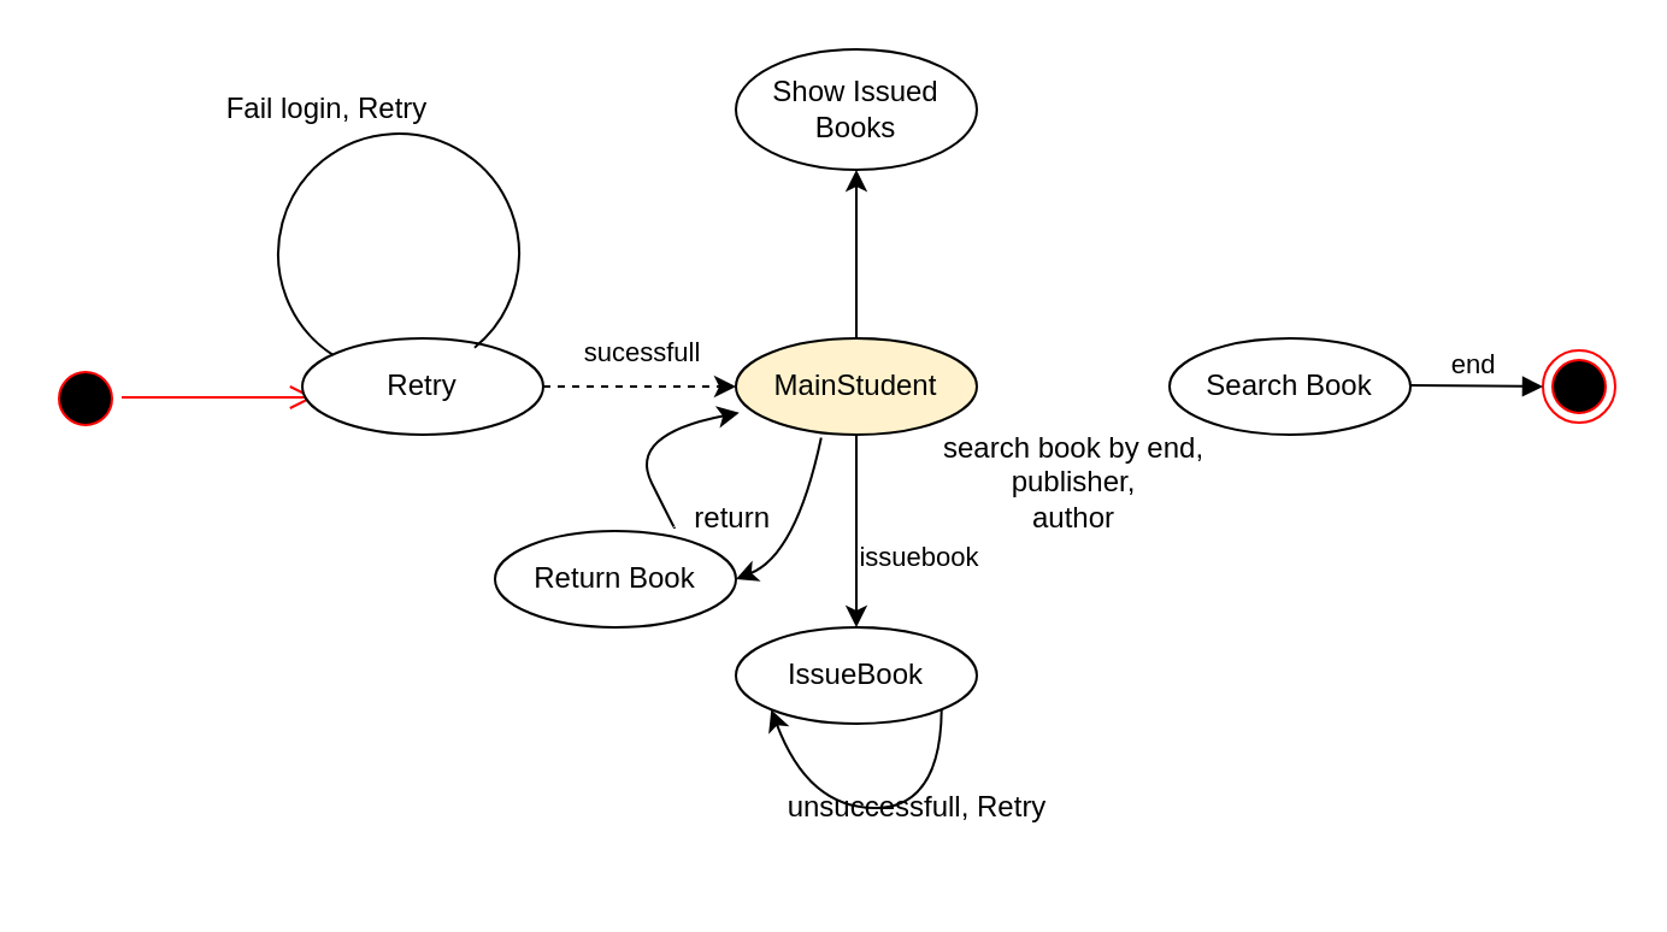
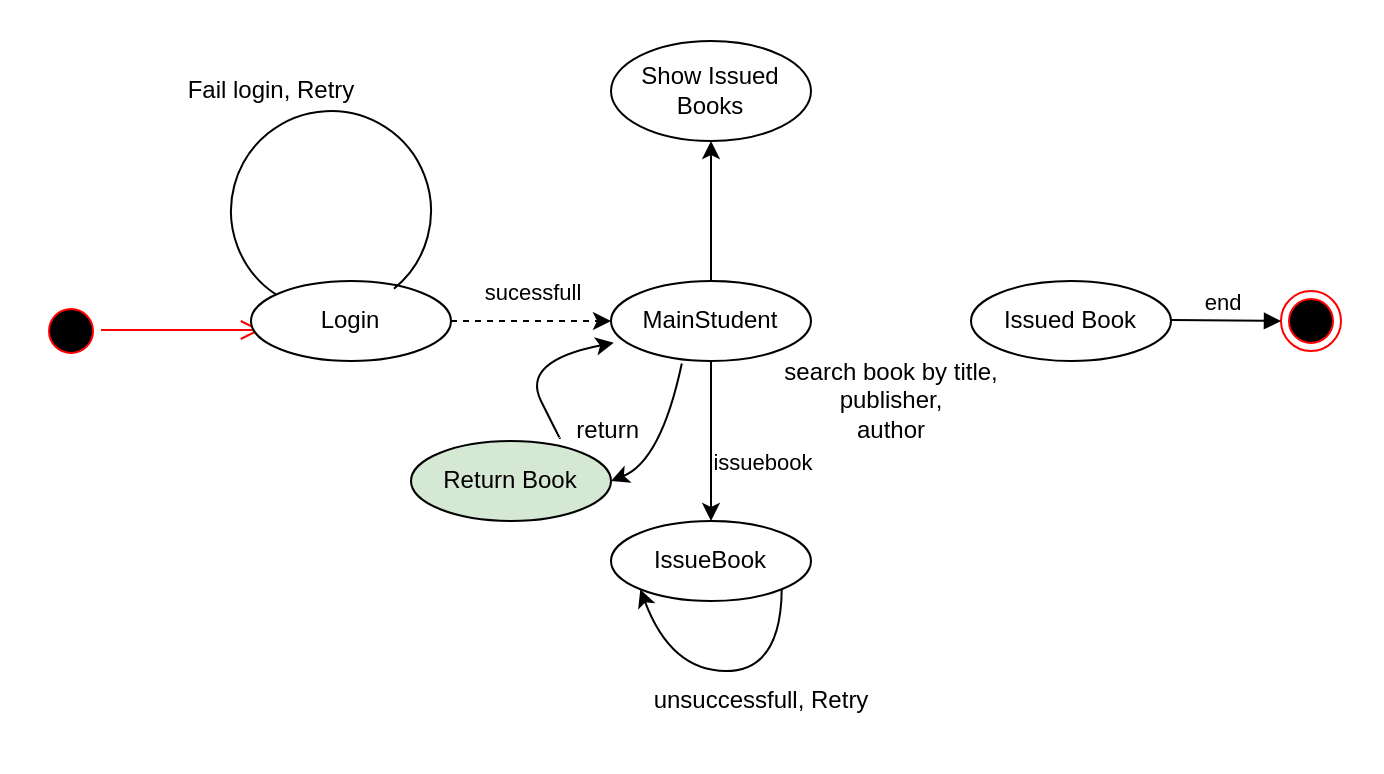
  <mxCell id="0" />
  <mxCell id="1" parent="0" />
  <mxCell id="2" value="" style="ellipse;html=1;shape=startState;fillColor=#000000;strokeColor=#ff0000;" vertex="1" parent="1"><mxGeometry x="20" y="150" width="30" height="30" as="geometry" /></mxCell>
  <mxCell id="3" value="" style="edgeStyle=orthogonalEdgeStyle;html=1;verticalAlign=bottom;endArrow=open;endSize=8;strokeColor=#ff0000;rounded=0;" edge="1" parent="1"><mxGeometry relative="1" as="geometry"><mxPoint x="130" y="164.5" as="targetPoint" /><mxPoint x="50" y="164.5" as="sourcePoint" /></mxGeometry></mxCell>
  <mxCell id="4" value="" style="edgeStyle=orthogonalEdgeStyle;rounded=0;orthogonalLoop=1;jettySize=auto;html=1;dashed=1;" edge="1" parent="1" source="6" target="10"><mxGeometry relative="1" as="geometry" /></mxCell>
  <mxCell id="5" value="sucessfull" style="edgeLabel;html=1;align=center;verticalAlign=middle;resizable=0;points=[];" vertex="1" connectable="0" parent="4"><mxGeometry x="-0.277" y="7" relative="1" as="geometry"><mxPoint x="11" y="-8" as="offset" /></mxGeometry></mxCell>
- <mxCell id="6" value="Retry" style="ellipse;whiteSpace=wrap;html=1;align=center;" vertex="1" parent="1"><mxGeometry x="125" y="140" width="100" height="40" as="geometry" /></mxCell>
+ <mxCell id="6" value="Login" style="ellipse;whiteSpace=wrap;html=1;align=center;" vertex="1" parent="1"><mxGeometry x="125" y="140" width="100" height="40" as="geometry" /></mxCell>
  <mxCell id="7" value="" style="edgeStyle=orthogonalEdgeStyle;rounded=0;orthogonalLoop=1;jettySize=auto;html=1;" edge="1" parent="1" source="10" target="13"><mxGeometry relative="1" as="geometry" /></mxCell>
  <mxCell id="8" value="issuebook" style="edgeLabel;html=1;align=center;verticalAlign=middle;resizable=0;points=[];" vertex="1" connectable="0" parent="7"><mxGeometry x="-0.264" y="-8" relative="1" as="geometry"><mxPoint x="33" y="21" as="offset" /></mxGeometry></mxCell>
  <mxCell id="9" value="" style="edgeStyle=orthogonalEdgeStyle;rounded=0;orthogonalLoop=1;jettySize=auto;html=1;" edge="1" parent="1" source="10" target="14"><mxGeometry relative="1" as="geometry" /></mxCell>
- <mxCell id="10" value="MainStudent" style="ellipse;whiteSpace=wrap;html=1;align=center;fillColor=#fff2cc;" vertex="1" parent="1"><mxGeometry x="305" y="140" width="100" height="40" as="geometry" /></mxCell>
+ <mxCell id="10" value="MainStudent" style="ellipse;whiteSpace=wrap;html=1;align=center;" vertex="1" parent="1"><mxGeometry x="305" y="140" width="100" height="40" as="geometry" /></mxCell>
  <mxCell id="11" value="" style="verticalLabelPosition=bottom;verticalAlign=top;html=1;shape=mxgraph.basic.arc;startAngle=0.3;endAngle=0.1;rotation=105;" vertex="1" parent="1"><mxGeometry x="115" y="55" width="100" height="100" as="geometry" /></mxCell>
  <mxCell id="12" value="Fail login, Retry" style="text;html=1;align=center;verticalAlign=middle;resizable=0;points=[];autosize=1;strokeColor=none;fillColor=none;" vertex="1" parent="1"><mxGeometry x="80" y="30" width="110" height="30" as="geometry" /></mxCell>
  <mxCell id="13" value="IssueBook" style="ellipse;whiteSpace=wrap;html=1;align=center;" vertex="1" parent="1"><mxGeometry x="305" y="260" width="100" height="40" as="geometry" /></mxCell>
  <mxCell id="14" value="Show Issued Books" style="ellipse;whiteSpace=wrap;html=1;align=center;" vertex="1" parent="1"><mxGeometry x="305" y="20" width="100" height="50" as="geometry" /></mxCell>
  <mxCell id="15" value="" style="curved=1;endArrow=classic;html=1;rounded=0;exitX=1;exitY=1;exitDx=0;exitDy=0;entryX=0;entryY=1;entryDx=0;entryDy=0;" edge="1" parent="1" source="13" target="13"><mxGeometry width="50" height="50" relative="1" as="geometry"><mxPoint x="425" y="376" as="sourcePoint" /><mxPoint x="355" y="376" as="targetPoint" /><Array as="points"><mxPoint x="390" y="335" /><mxPoint x="335" y="335" /></Array></mxGeometry></mxCell>
- <mxCell id="16" value="unsuccessfull, Retry&lt;br&gt;" style="text;html=1;align=center;verticalAlign=middle;resizable=0;points=[];autosize=1;strokeColor=none;fillColor=none;" vertex="1" parent="1"><mxGeometry x="315" y="320" width="130" height="30" as="geometry" /></mxCell>
- <mxCell id="17" value="Search Book" style="ellipse;whiteSpace=wrap;html=1;align=center;" vertex="1" parent="1"><mxGeometry x="485" y="140" width="100" height="40" as="geometry" /></mxCell>
- <mxCell id="18" value="search book by end,&lt;br&gt;publisher,&lt;br&gt;author" style="text;html=1;align=center;verticalAlign=middle;resizable=0;points=[];autosize=1;strokeColor=none;fillColor=none;" vertex="1" parent="1"><mxGeometry x="380" y="170" width="130" height="60" as="geometry" /></mxCell>
+ <mxCell id="16" value="unsuccessfull, Retry&lt;br&gt;" style="text;html=1;align=center;verticalAlign=middle;resizable=0;points=[];autosize=1;strokeColor=none;fillColor=none;" vertex="1" parent="1"><mxGeometry x="315" y="335" width="130" height="30" as="geometry" /></mxCell>
+ <mxCell id="17" value="Issued Book" style="ellipse;whiteSpace=wrap;html=1;align=center;" vertex="1" parent="1"><mxGeometry x="485" y="140" width="100" height="40" as="geometry" /></mxCell>
+ <mxCell id="18" value="search book by title,&lt;br&gt;publisher,&lt;br&gt;author" style="text;html=1;align=center;verticalAlign=middle;resizable=0;points=[];autosize=1;strokeColor=none;fillColor=none;" vertex="1" parent="1"><mxGeometry x="380" y="170" width="130" height="60" as="geometry" /></mxCell>
  <mxCell id="19" value="" style="ellipse;html=1;shape=endState;fillColor=#000000;strokeColor=#ff0000;" vertex="1" parent="1"><mxGeometry x="640" y="145" width="30" height="30" as="geometry" /></mxCell>
  <mxCell id="20" value="end" style="html=1;verticalAlign=bottom;endArrow=block;edgeStyle=elbowEdgeStyle;elbow=vertical;curved=0;rounded=0;" edge="1" parent="1"><mxGeometry x="-0.051" width="80" relative="1" as="geometry"><mxPoint x="585" y="159.5" as="sourcePoint" /><mxPoint x="640" y="160" as="targetPoint" /><mxPoint as="offset" /></mxGeometry></mxCell>
- <mxCell id="21" value="Return Book" style="ellipse;whiteSpace=wrap;html=1;align=center;" vertex="1" parent="1"><mxGeometry x="205" y="220" width="100" height="40" as="geometry" /></mxCell>
+ <mxCell id="21" value="Return Book" style="ellipse;whiteSpace=wrap;html=1;align=center;fillColor=#d5e8d4;" vertex="1" parent="1"><mxGeometry x="205" y="220" width="100" height="40" as="geometry" /></mxCell>
  <mxCell id="22" value="" style="curved=1;endArrow=classic;html=1;rounded=0;exitX=0.354;exitY=1.031;exitDx=0;exitDy=0;exitPerimeter=0;entryX=1;entryY=0.5;entryDx=0;entryDy=0;" edge="1" parent="1" source="10" target="21"><mxGeometry width="50" height="50" relative="1" as="geometry"><mxPoint x="290" y="240" as="sourcePoint" /><mxPoint x="310" y="230" as="targetPoint" /><Array as="points"><mxPoint x="330" y="230" /></Array></mxGeometry></mxCell>
  <mxCell id="23" value="return&amp;nbsp;" style="text;html=1;align=center;verticalAlign=middle;resizable=0;points=[];autosize=1;strokeColor=none;fillColor=none;" vertex="1" parent="1"><mxGeometry x="275" y="200" width="60" height="30" as="geometry" /></mxCell>
  <mxCell id="24" value="" style="curved=1;endArrow=classic;html=1;rounded=0;entryX=0.014;entryY=0.773;entryDx=0;entryDy=0;entryPerimeter=0;exitX=0.744;exitY=-0.039;exitDx=0;exitDy=0;exitPerimeter=0;" edge="1" parent="1" source="21" target="10"><mxGeometry width="50" height="50" relative="1" as="geometry"><mxPoint x="230" y="220" as="sourcePoint" /><mxPoint x="280" y="170" as="targetPoint" /><Array as="points"><mxPoint x="280" y="220" /><mxPoint x="260" y="180" /></Array></mxGeometry></mxCell>
